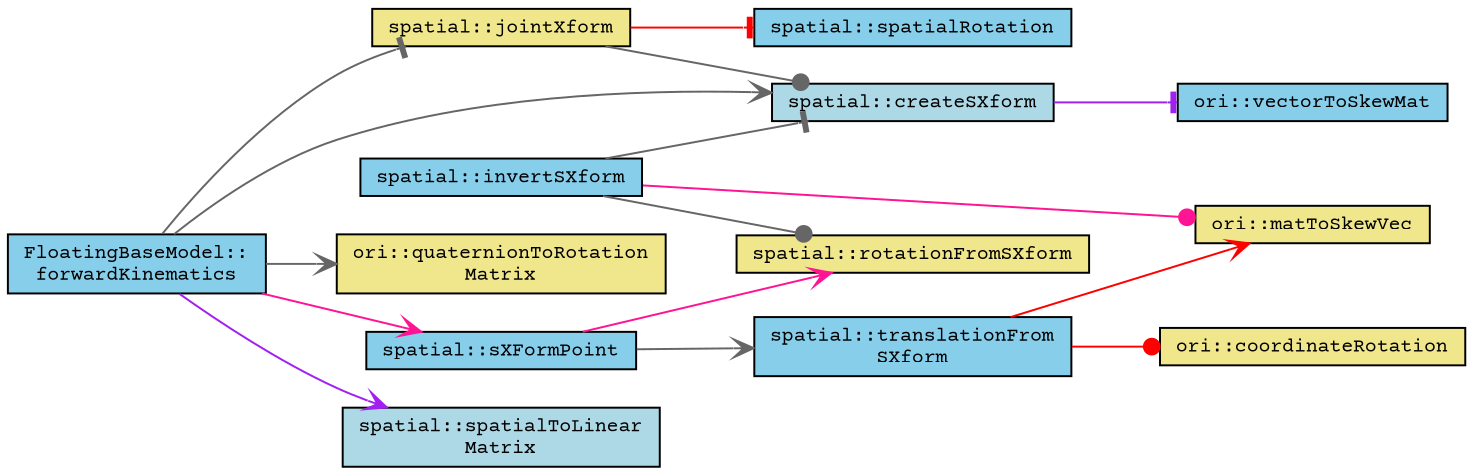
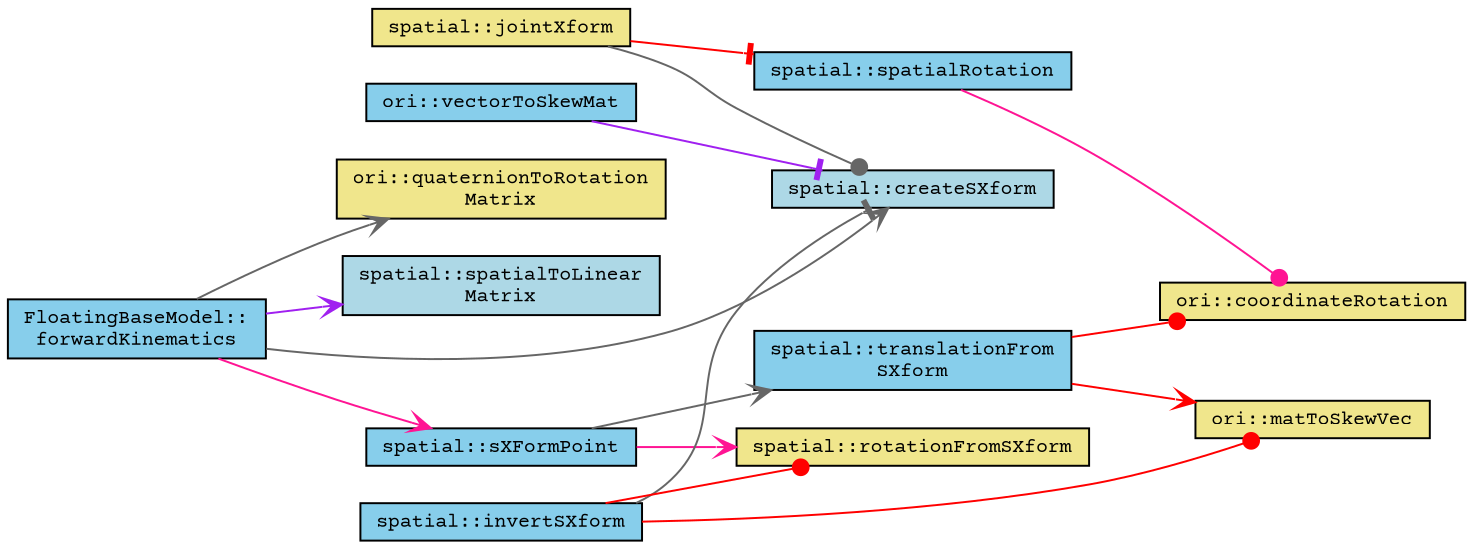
  digraph {
    fontname="Courier Prime"
    rankdir=LR
    node [color=black fillcolor=skyblue fontname="Courier Prime" fontsize=10 shape=record style=filled]
    edge [arrowhead=vee color=gray40 fontname="Courier Prime" fontsize=10 labelfontname=FreeSans labelfontsize=10 style=solid]
    n1 [fontcolor=black height=0.2 label="FloatingBaseModel::\lforwardKinematics" width=0.4]
    n2 [fillcolor=lightblue height=0.2 label="spatial::createSXform" width=0.4]
    n3 [fillcolor=khaki height=0.2 label="spatial::jointXform" width=0.4]
    n4 [fillcolor=khaki height=0.2 label="ori::quaternionToRotation\lMatrix" width=0.4]
    n5 [fillcolor=lightblue height=0.2 label="spatial::spatialToLinear\lMatrix" width=0.4]
    n6 [height=0.2 label="spatial::sXFormPoint" width=0.4]
    n7 [height=0.2 label="ori::vectorToSkewMat" width=0.4]
    n8 [height=0.2 label="spatial::invertSXform" width=0.4]
    n9 [fillcolor=khaki height=0.2 label="spatial::rotationFromSXform" width=0.4]
    n10 [fillcolor=khaki height=0.2 label="ori::matToSkewVec" width=0.4]
    n11 [height=0.2 label="spatial::spatialRotation" width=0.4]
    n12 [height=0.2 label="spatial::translationFrom\lSXform" width=0.4]
    n13 [fillcolor=khaki height=0.2 label="ori::coordinateRotation" width=0.4]
    n1 -> n2
-   n1 -> n3 [arrowhead=tee]
    n1 -> n4
    n1 -> n5 [color=purple]
    n1 -> n6 [color=deeppink]
-   n2 -> n7 [arrowhead=tee color=purple]
+   n7 -> n2 [arrowhead=tee color=purple]
    n3 -> n2 [arrowhead=dot]
    n3 -> n11 [arrowhead=tee color=red]
    n6 -> n9 [color=deeppink]
    n6 -> n12
    n8 -> n2 [arrowhead=tee]
-   n8 -> n9 [arrowhead=dot]
-   n8 -> n10 [arrowhead=dot color=deeppink]
+   n8 -> n9 [arrowhead=dot color=red]
+   n8 -> n10 [arrowhead=dot color=red]
+   n11 -> n13 [arrowhead=dot color=deeppink]
    n12 -> n10 [color=red]
    n12 -> n13 [arrowhead=dot color=red]
  }
